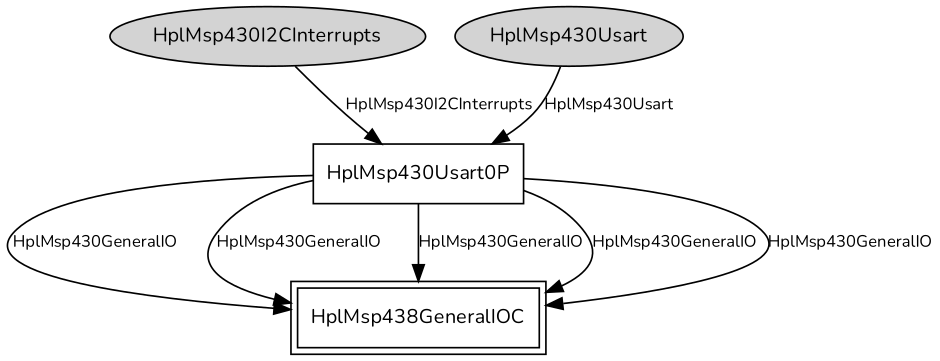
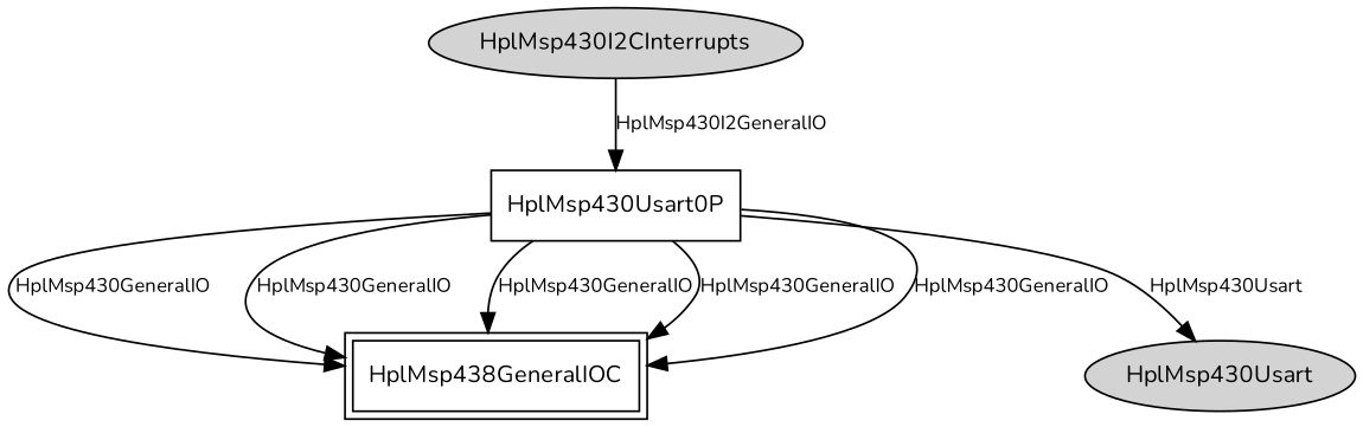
  digraph {
    fontname=Nunito
    node [fontname=Nunito fontsize=12 shape=ellipse]
    edge [fontname=Nunito fontsize=10]
    n1 [label=HplMsp430I2CInterrupts style=filled]
    HplMsp430Usart0P [shape=box]
    n3 [label=HplMsp438GeneralIOC peripheries=2 shape=box]
    n4 [label=HplMsp430Usart style=filled]
-   n1 -> HplMsp430Usart0P [label=HplMsp430I2CInterrupts]
+   n1 -> HplMsp430Usart0P [label=HplMsp430I2GeneralIO]
    HplMsp430Usart0P -> n3 [label=HplMsp430GeneralIO]
    HplMsp430Usart0P -> n3 [label=HplMsp430GeneralIO]
    HplMsp430Usart0P -> n3 [label=HplMsp430GeneralIO]
    HplMsp430Usart0P -> n3 [label=HplMsp430GeneralIO]
    HplMsp430Usart0P -> n3 [label=HplMsp430GeneralIO]
-   n4 -> HplMsp430Usart0P [label=HplMsp430Usart]
+   HplMsp430Usart0P -> n4 [label=HplMsp430Usart]
  }
